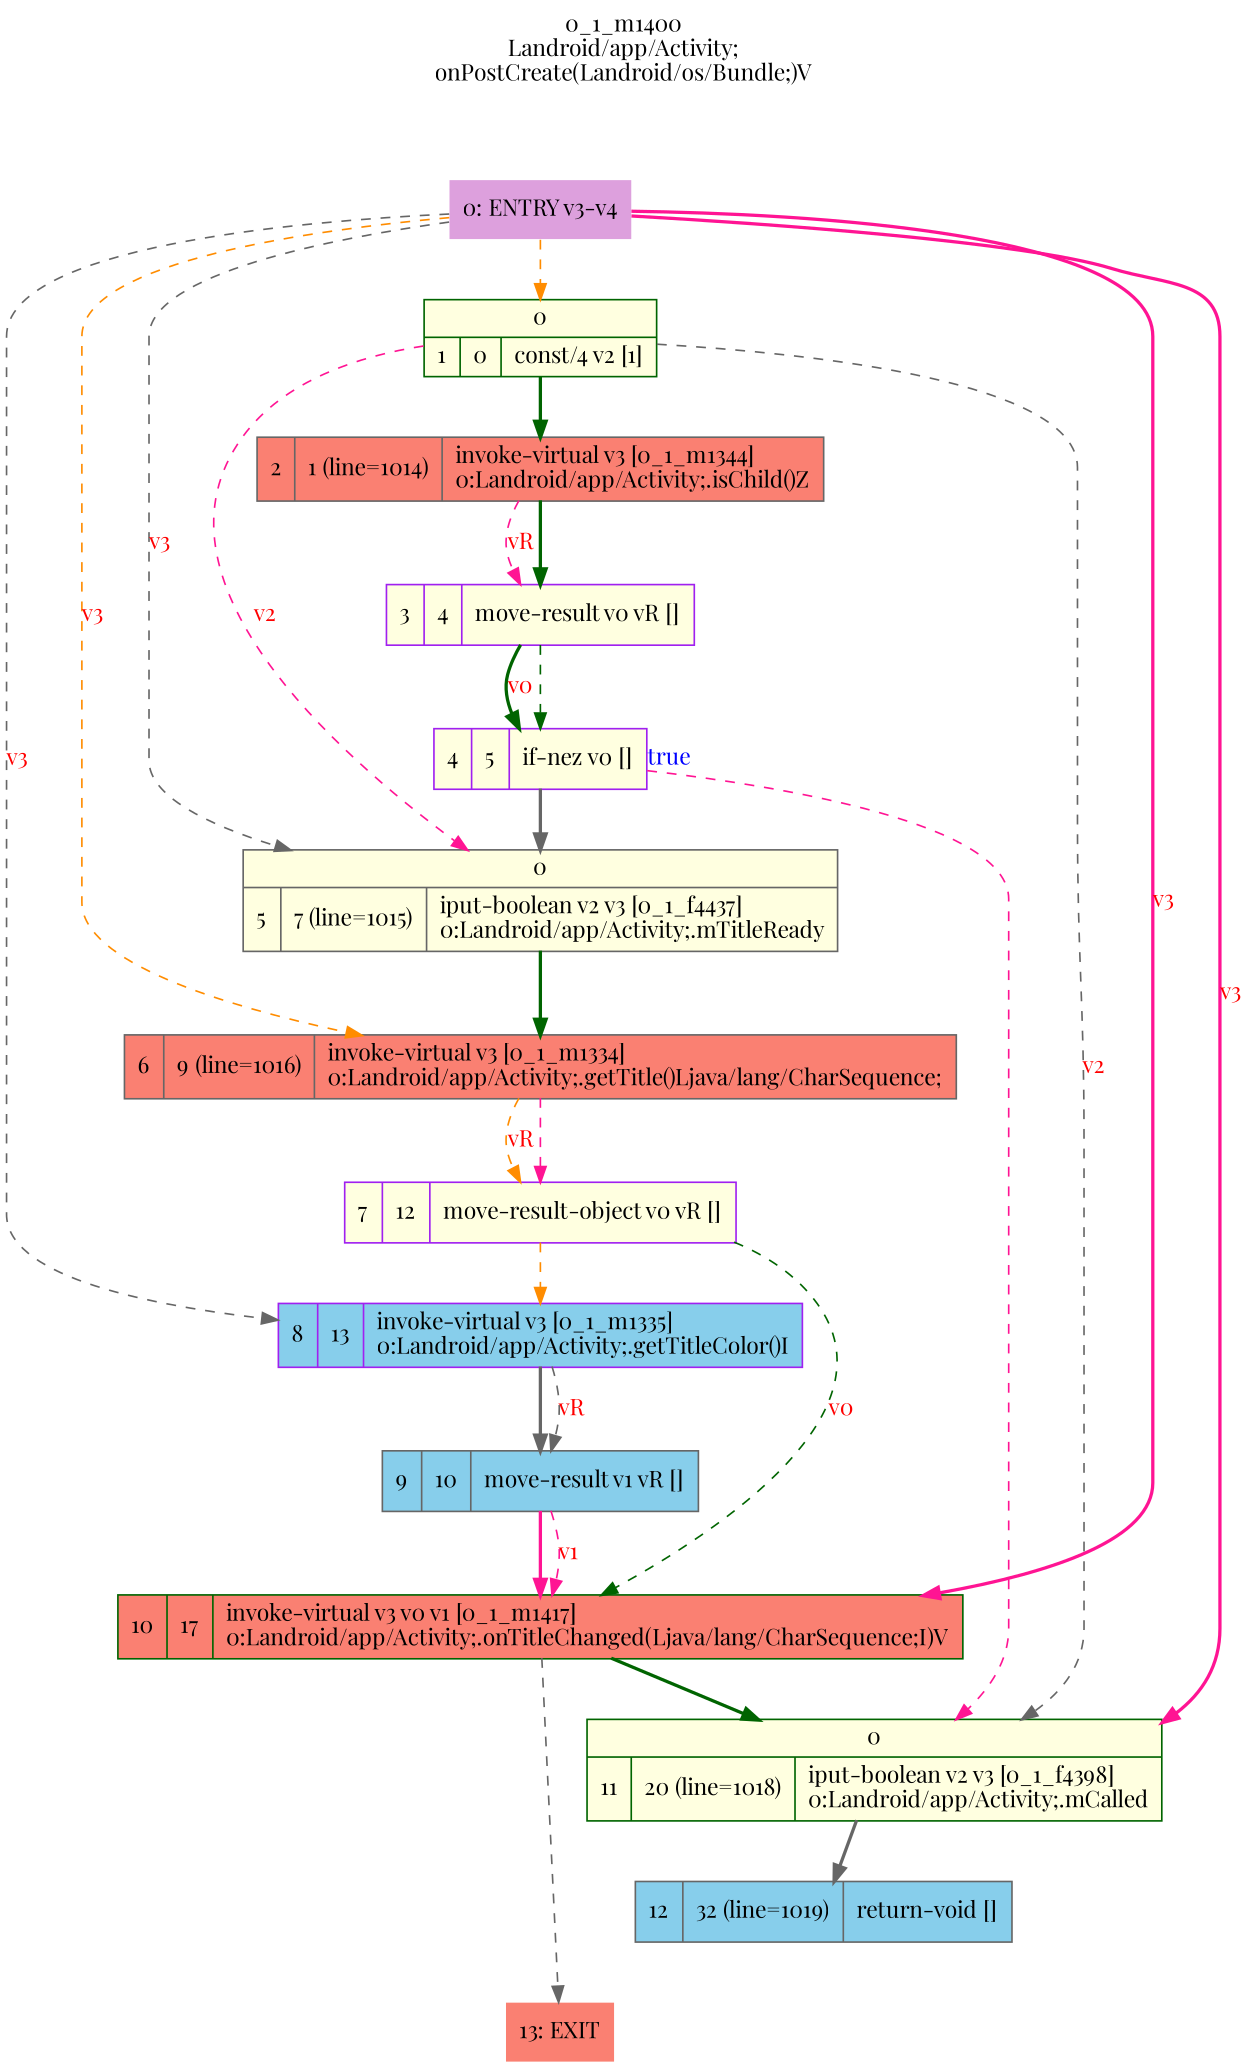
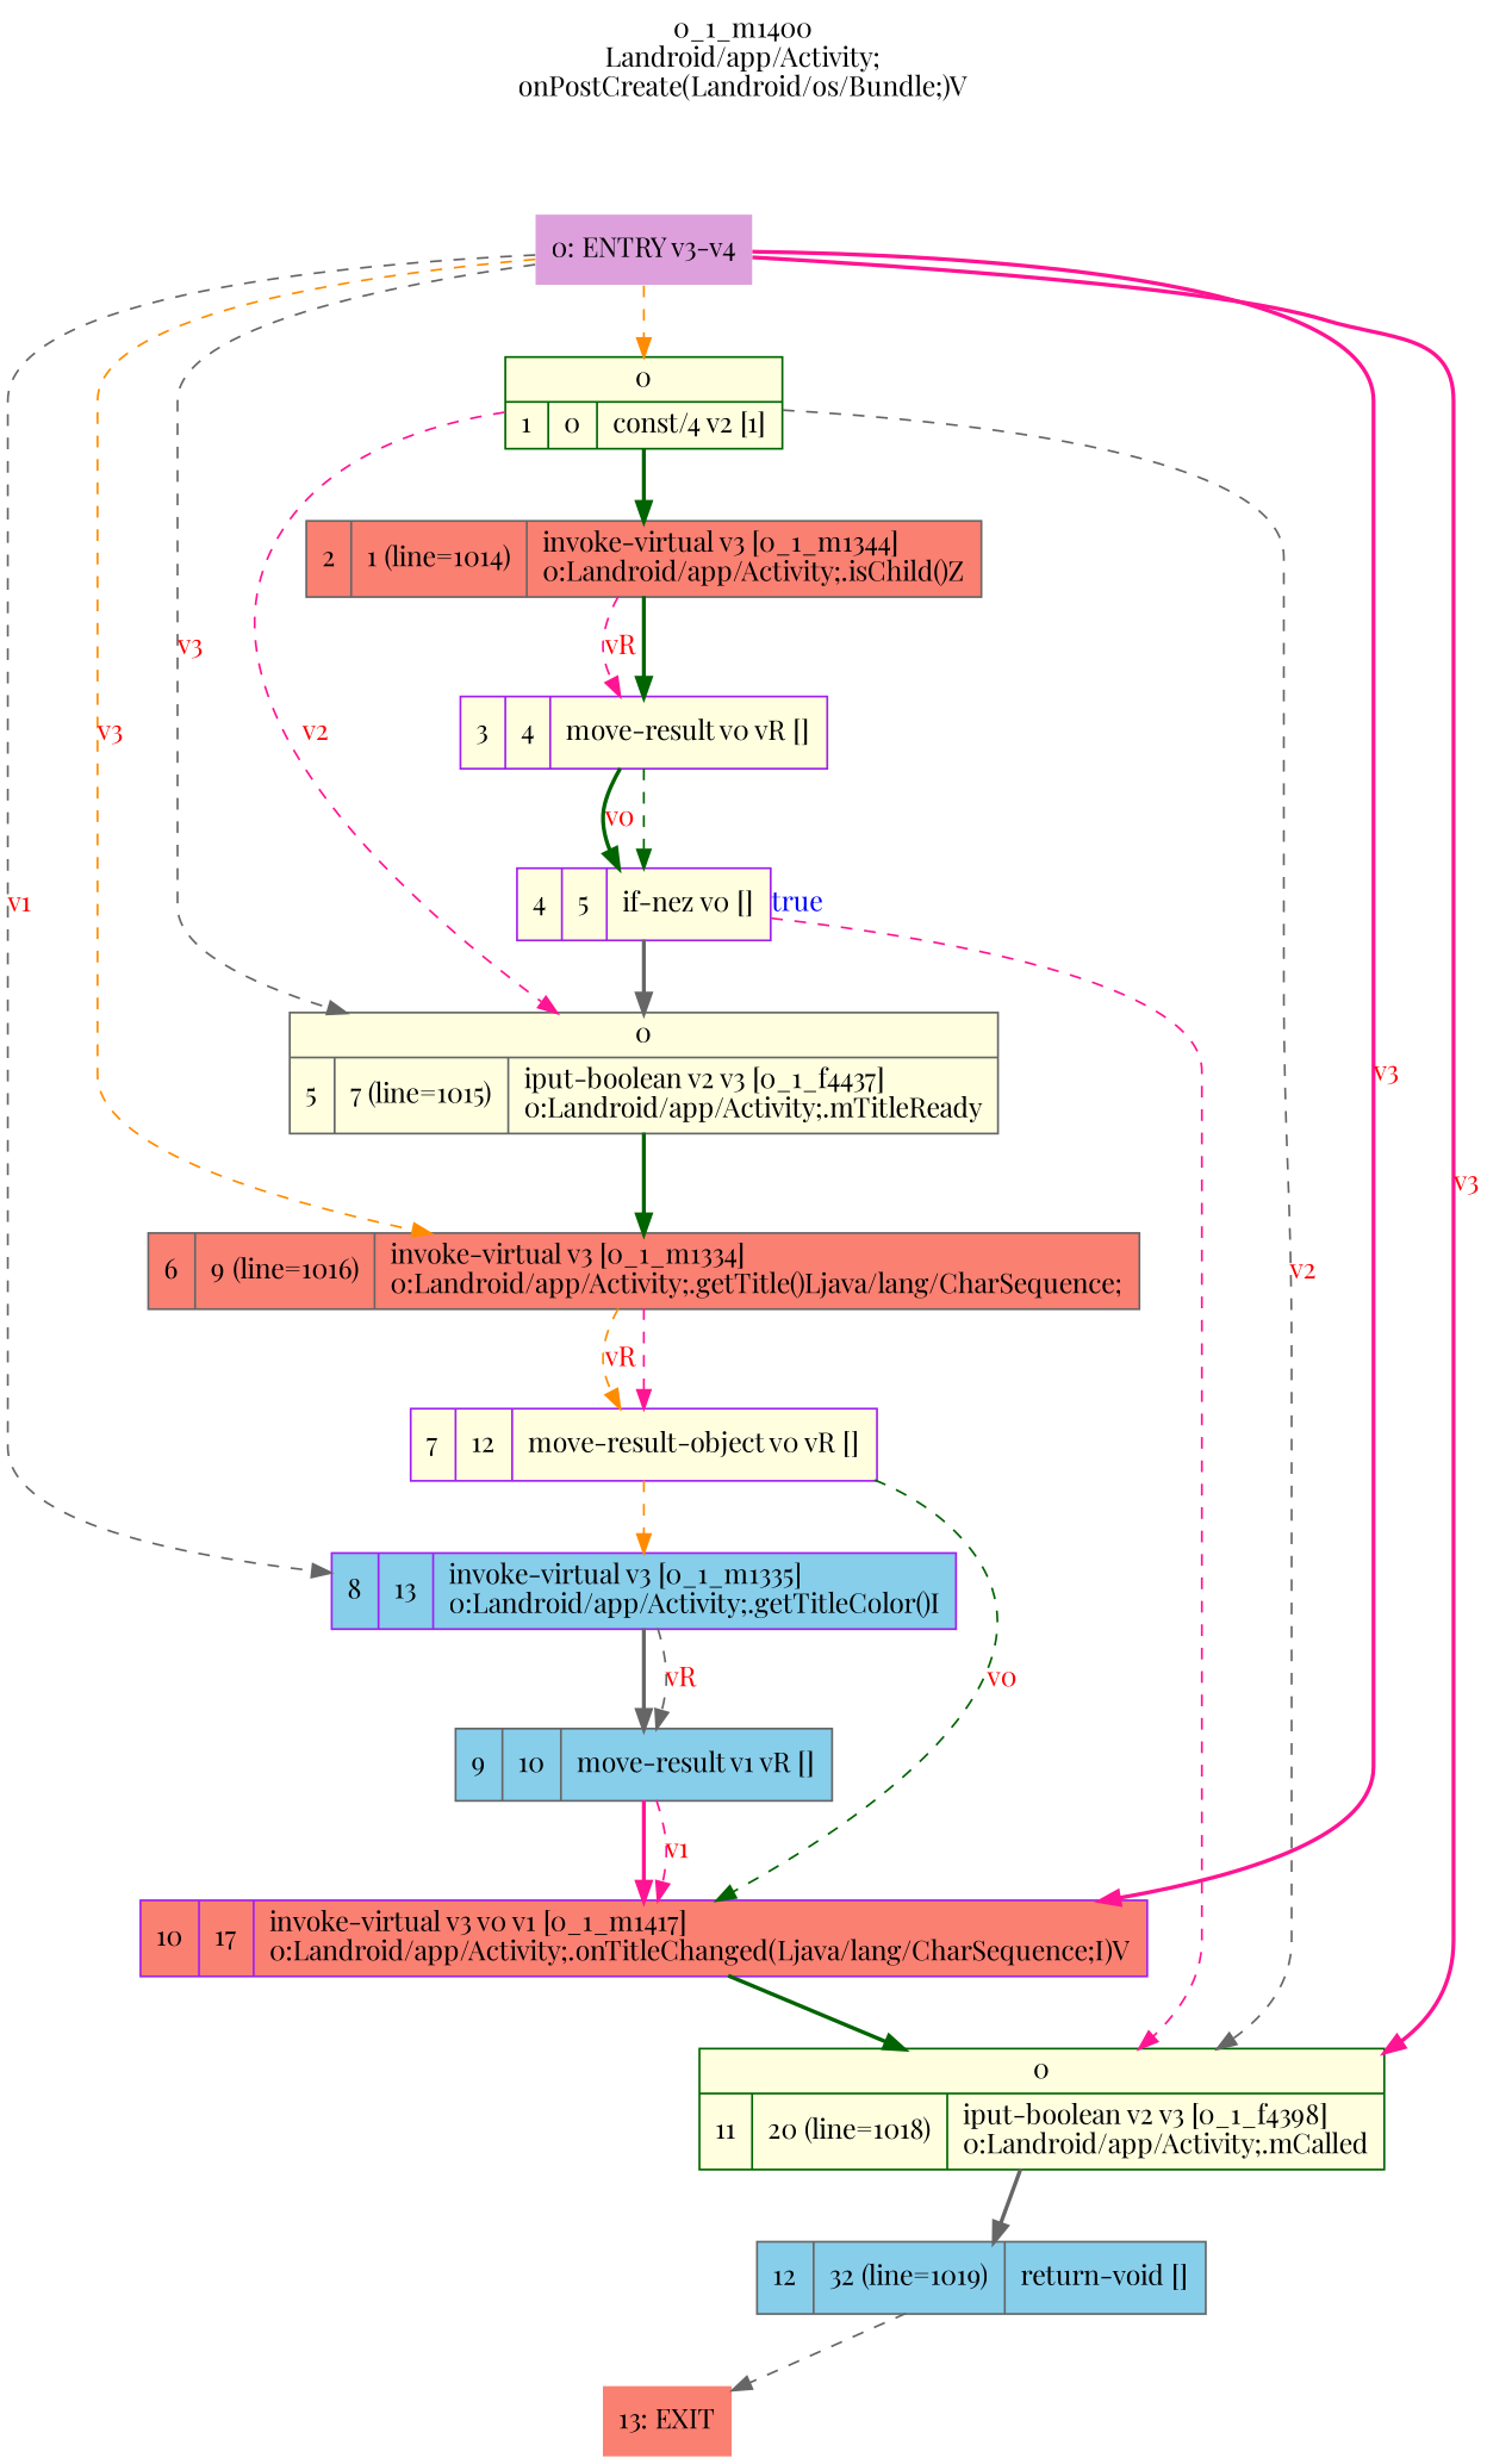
  digraph {
    fontname="Playfair Display"
    label="0_1_m1400\nLandroid/app/Activity;\nonPostCreate(Landroid/os/Bundle;)V"
    labelloc=t
    rankdir=UD
    node [color=gray40 fillcolor=lightyellow fontname="Playfair Display" shape=record style=filled]
    edge [color=gray40 fontcolor=blue fontname="Playfair Display" style=dashed]
    n1 [color=darkgreen fillcolor=plum label="0: ENTRY v3-v4" shape=plaintext]
    n2 [color=darkgreen label="{0|{1|0|const/4 v2 [1]\l}}"]
    n3 [label="{0|{5|7 (line=1015)|iput-boolean v2 v3 [0_1_f4437]\l0:Landroid/app/Activity;.mTitleReady\l}}"]
    n4 [fillcolor=salmon label="6|9 (line=1016)|invoke-virtual v3 [0_1_m1334]\l0:Landroid/app/Activity;.getTitle()Ljava/lang/CharSequence;\l"]
    n5 [color=purple fillcolor=skyblue label="8|13|invoke-virtual v3 [0_1_m1335]\l0:Landroid/app/Activity;.getTitleColor()I\l"]
-   n6 [color=darkgreen fillcolor=salmon label="10|17|invoke-virtual v3 v0 v1 [0_1_m1417]\l0:Landroid/app/Activity;.onTitleChanged(Ljava/lang/CharSequence;I)V\l"]
+   n6 [color=purple fillcolor=salmon label="10|17|invoke-virtual v3 v0 v1 [0_1_m1417]\l0:Landroid/app/Activity;.onTitleChanged(Ljava/lang/CharSequence;I)V\l"]
    n7 [color=darkgreen label="{0|{11|20 (line=1018)|iput-boolean v2 v3 [0_1_f4398]\l0:Landroid/app/Activity;.mCalled\l}}"]
    n8 [fillcolor=salmon label="2|1 (line=1014)|invoke-virtual v3 [0_1_m1344]\l0:Landroid/app/Activity;.isChild()Z\l"]
    n9 [color=purple label="3|4|move-result v0 vR []\l"]
    n10 [color=purple label="7|12|move-result-object v0 vR []\l"]
    n11 [fillcolor=skyblue label="9|10|move-result v1 vR []\l"]
    n12 [fillcolor=skyblue label="12|32 (line=1019)|return-void []\l"]
    n13 [color=purple label="4|5|if-nez v0 []\l"]
    n14 [color=darkgreen fillcolor=salmon label="13: EXIT" shape=plaintext]
    n1 -> n2 [color=darkorange weight=100]
    n1 -> n3 [fontcolor=red label=v3]
    n1 -> n4 [color=darkorange fontcolor=red label=v3]
-   n1 -> n5 [fontcolor=red label=v3]
+   n1 -> n5 [fontcolor=red label=v1]
    n1 -> n6 [color=deeppink fontcolor=red label=v3 style=bold]
    n1 -> n7 [color=deeppink fontcolor=red label=v3 style=bold]
    n2 -> n3 [color=deeppink fontcolor=red label=v2]
    n2 -> n7 [fontcolor=red label=v2]
    n2 -> n8 [color=darkgreen style=bold weight=100]
    n3 -> n4 [color=darkgreen style=bold weight=100]
    n4 -> n10 [color=deeppink weight=100]
    n4 -> n10 [color=darkorange fontcolor=red label=vR]
    n5 -> n11 [style=bold weight=100]
    n5 -> n11 [fontcolor=red label=vR]
    n6 -> n7 [color=darkgreen style=bold weight=100]
    n7 -> n12 [style=bold weight=100]
    n8 -> n9 [color=darkgreen style=bold weight=100]
    n8 -> n9 [color=deeppink fontcolor=red label=vR]
    n9 -> n13 [color=darkgreen weight=100]
    n9 -> n13 [color=darkgreen fontcolor=red label=v0 style=bold]
    n10 -> n5 [color=darkorange weight=100]
    n10 -> n6 [color=darkgreen fontcolor=red label=v0]
    n11 -> n6 [color=deeppink style=bold weight=100]
    n11 -> n6 [color=deeppink fontcolor=red label=v1]
-   n6 -> n14 [weight=100]
+   n12 -> n14 [weight=100]
    n13 -> n3 [style=bold weight=100]
    n13 -> n7 [color=deeppink taillabel=true weight=10]
  }
